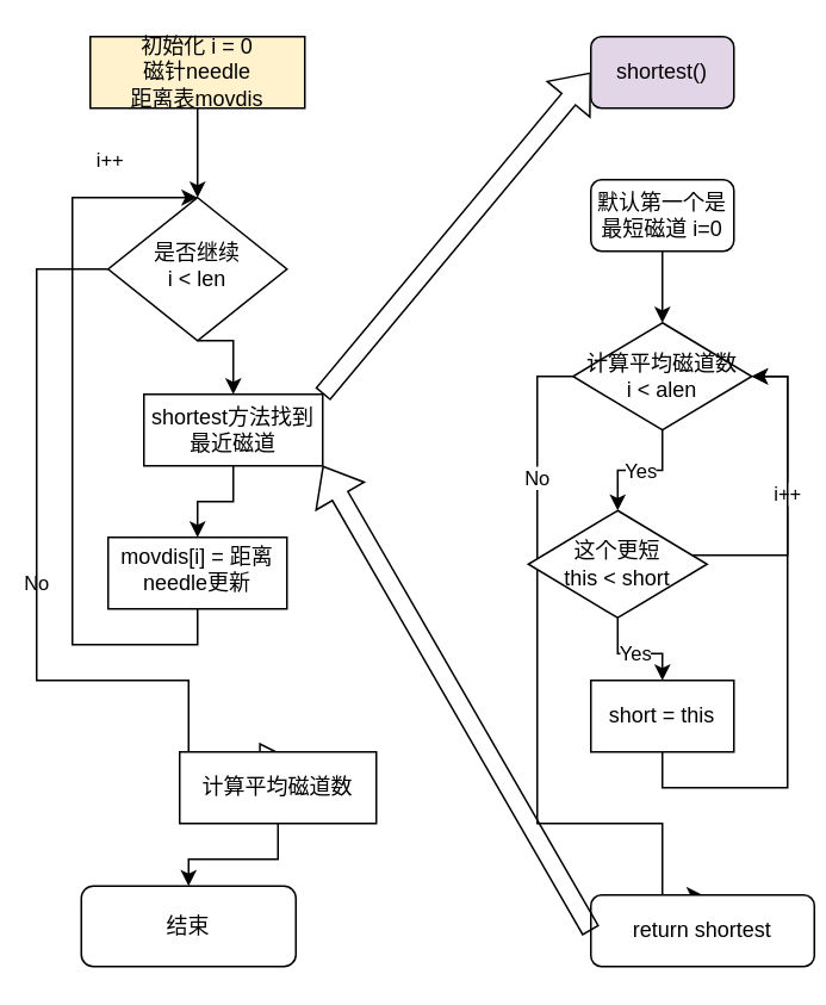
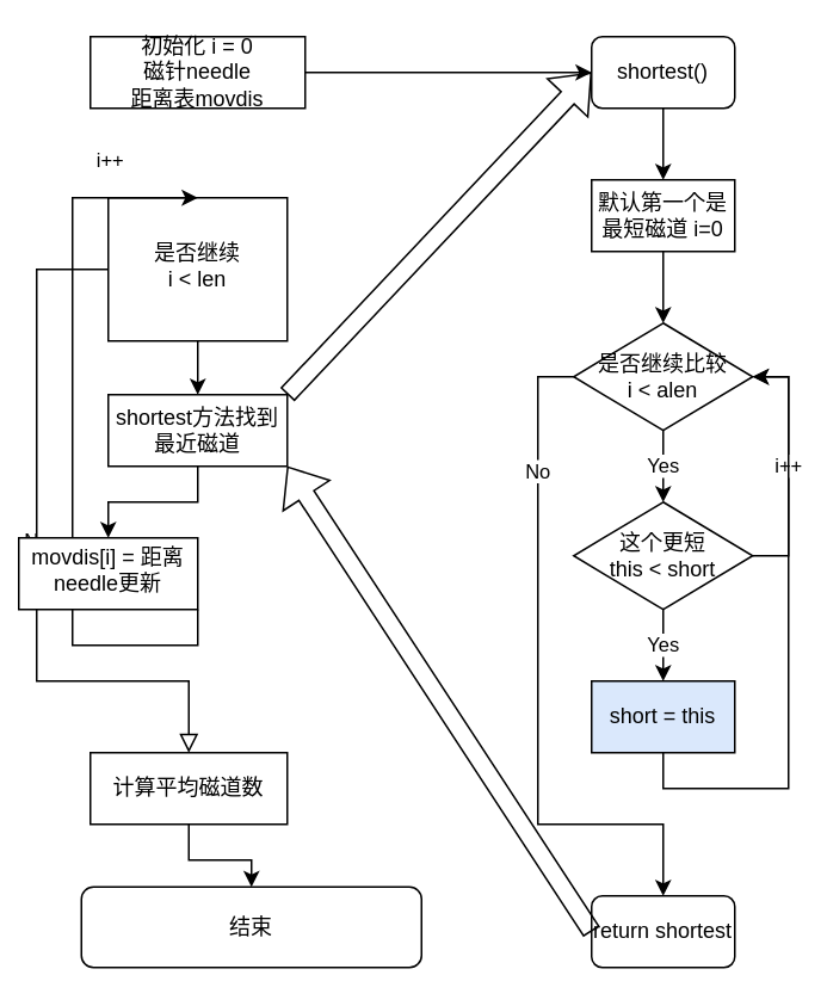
  <mxCell id="0" />
  <mxCell id="1" parent="0" />
  <mxCell id="2" value="No" style="edgeStyle=orthogonalEdgeStyle;rounded=0;html=1;jettySize=auto;orthogonalLoop=1;fontSize=11;endArrow=block;endFill=0;endSize=8;strokeWidth=1;shadow=0;labelBackgroundColor=none;entryX=0.5;entryY=0;entryDx=0;entryDy=0;" parent="1" source="4" target="11" edge="1"><mxGeometry x="-0.03" relative="1" as="geometry"><mxPoint as="offset" /><mxPoint x="100" y="440" as="targetPoint" /><Array as="points"><mxPoint x="20" y="150" /><mxPoint x="20" y="380" /><mxPoint x="105" y="380" /></Array></mxGeometry></mxCell>
  <mxCell id="3" style="edgeStyle=orthogonalEdgeStyle;rounded=0;orthogonalLoop=1;jettySize=auto;html=1;exitX=0.5;exitY=1;exitDx=0;exitDy=0;entryX=0.5;entryY=0;entryDx=0;entryDy=0;" edge="1" parent="1" source="4" target="15"><mxGeometry relative="1" as="geometry" /></mxCell>
- <mxCell id="4" value="是否继续&lt;br&gt;i &amp;lt; len" style="rhombus;whiteSpace=wrap;html=1;shadow=0;fontFamily=Helvetica;fontSize=12;align=center;strokeWidth=1;spacing=6;spacingTop=-4;" parent="1" vertex="1"><mxGeometry x="60" y="110" width="100" height="80" as="geometry" /></mxCell>
- <mxCell id="5" style="edgeStyle=orthogonalEdgeStyle;rounded=0;orthogonalLoop=1;jettySize=auto;html=1;entryX=0.5;entryY=0;entryDx=0;entryDy=0;" edge="1" parent="1" source="6" target="4"><mxGeometry relative="1" as="geometry" /></mxCell>
- <mxCell id="6" value="初始化 i = 0&lt;br&gt;磁针needle&lt;br&gt;距离表movdis" style="rounded=0;whiteSpace=wrap;html=1;fillColor=#fff2cc;" vertex="1" parent="1"><mxGeometry x="50" y="20" width="120" height="40" as="geometry" /></mxCell>
+ <mxCell id="4" value="是否继续&lt;br&gt;i &amp;lt; len" style="whiteSpace=wrap;html=1;shadow=0;fontFamily=Helvetica;fontSize=12;align=center;strokeWidth=1;spacing=6;spacingTop=-4;rounded=0;" parent="1" vertex="1"><mxGeometry x="60" y="110" width="100" height="80" as="geometry" /></mxCell>
+ <mxCell id="5" style="edgeStyle=orthogonalEdgeStyle;rounded=0;orthogonalLoop=1;jettySize=auto;html=1;" edge="1" parent="1" source="6" target="17"><mxGeometry relative="1" as="geometry" /></mxCell>
+ <mxCell id="6" value="初始化 i = 0&lt;br&gt;磁针needle&lt;br&gt;距离表movdis" style="rounded=0;whiteSpace=wrap;html=1;" vertex="1" parent="1"><mxGeometry x="50" y="20" width="120" height="40" as="geometry" /></mxCell>
  <mxCell id="7" style="edgeStyle=orthogonalEdgeStyle;rounded=0;orthogonalLoop=1;jettySize=auto;html=1;entryX=0.5;entryY=0;entryDx=0;entryDy=0;" edge="1" parent="1" source="9" target="4"><mxGeometry relative="1" as="geometry"><Array as="points"><mxPoint x="110" y="360" /><mxPoint x="40" y="360" /><mxPoint x="40" y="110" /></Array></mxGeometry></mxCell>
  <mxCell id="8" value="i++" style="edgeLabel;html=1;align=center;verticalAlign=middle;resizable=0;points=[];" vertex="1" connectable="0" parent="7"><mxGeometry x="-0.091" y="-3" relative="1" as="geometry"><mxPoint x="17" y="-176" as="offset" /></mxGeometry></mxCell>
- <mxCell id="9" value="&lt;span&gt;movdis[i] = 距离&lt;br&gt;needle更新&lt;br&gt;&lt;/span&gt;" style="whiteSpace=wrap;html=1;shadow=0;strokeWidth=1;spacing=6;spacingTop=-4;" vertex="1" parent="1"><mxGeometry x="60" y="300" width="100" height="40" as="geometry" /></mxCell>
+ <mxCell id="9" value="&lt;span&gt;movdis[i] = 距离&lt;br&gt;needle更新&lt;br&gt;&lt;/span&gt;" style="whiteSpace=wrap;html=1;shadow=0;strokeWidth=1;spacing=6;spacingTop=-4;" vertex="1" parent="1"><mxGeometry x="10" y="300" width="100" height="40" as="geometry" /></mxCell>
  <mxCell id="10" style="edgeStyle=orthogonalEdgeStyle;rounded=0;orthogonalLoop=1;jettySize=auto;html=1;exitX=0.5;exitY=1;exitDx=0;exitDy=0;entryX=0.5;entryY=0;entryDx=0;entryDy=0;" edge="1" parent="1" source="11" target="13"><mxGeometry relative="1" as="geometry" /></mxCell>
- <mxCell id="11" value="计算平均磁道数" style="rounded=0;whiteSpace=wrap;html=1;" vertex="1" parent="1"><mxGeometry x="100" y="420" width="110" height="40" as="geometry" /></mxCell>
+ <mxCell id="11" value="计算平均磁道数" style="rounded=0;whiteSpace=wrap;html=1;" vertex="1" parent="1"><mxGeometry x="50" y="420" width="110" height="40" as="geometry" /></mxCell>
  <mxCell id="12" style="edgeStyle=orthogonalEdgeStyle;rounded=0;orthogonalLoop=1;jettySize=auto;html=1;exitX=0.5;exitY=1;exitDx=0;exitDy=0;" edge="1" parent="1" source="11" target="11"><mxGeometry relative="1" as="geometry" /></mxCell>
- <mxCell id="13" value="结束" style="rounded=1;whiteSpace=wrap;html=1;" vertex="1" parent="1"><mxGeometry x="45" y="495" width="120" height="45" as="geometry" /></mxCell>
+ <mxCell id="13" value="结束" style="rounded=1;whiteSpace=wrap;html=1;" vertex="1" parent="1"><mxGeometry x="45" y="495" width="190" height="45" as="geometry" /></mxCell>
  <mxCell id="14" style="edgeStyle=orthogonalEdgeStyle;rounded=0;orthogonalLoop=1;jettySize=auto;html=1;exitX=0.5;exitY=1;exitDx=0;exitDy=0;" edge="1" parent="1" source="15" target="9"><mxGeometry relative="1" as="geometry" /></mxCell>
- <mxCell id="15" value="shortest方法找到最近磁道" style="rounded=0;whiteSpace=wrap;html=1;" vertex="1" parent="1"><mxGeometry x="80" y="220" width="100" height="40" as="geometry" /></mxCell>
- <mxCell id="17" value="shortest()" style="rounded=1;whiteSpace=wrap;html=1;fillColor=#e1d5e7;" vertex="1" parent="1"><mxGeometry x="330" y="20" width="80" height="40" as="geometry" /></mxCell>
+ <mxCell id="15" value="shortest方法找到最近磁道" style="rounded=0;whiteSpace=wrap;html=1;" vertex="1" parent="1"><mxGeometry x="60" y="220" width="100" height="40" as="geometry" /></mxCell>
+ <mxCell id="16" style="edgeStyle=orthogonalEdgeStyle;rounded=0;orthogonalLoop=1;jettySize=auto;html=1;exitX=0.5;exitY=1;exitDx=0;exitDy=0;entryX=0.5;entryY=0;entryDx=0;entryDy=0;" edge="1" parent="1" source="17" target="19"><mxGeometry relative="1" as="geometry" /></mxCell>
+ <mxCell id="17" value="shortest()" style="rounded=1;whiteSpace=wrap;html=1;" vertex="1" parent="1"><mxGeometry x="330" y="20" width="80" height="40" as="geometry" /></mxCell>
  <mxCell id="18" value="" style="edgeStyle=orthogonalEdgeStyle;rounded=0;orthogonalLoop=1;jettySize=auto;html=1;" edge="1" parent="1" source="19" target="22"><mxGeometry relative="1" as="geometry" /></mxCell>
- <mxCell id="19" value="默认第一个是最短磁道 i=0" style="whiteSpace=wrap;html=1;rounded=1;" vertex="1" parent="1"><mxGeometry x="330" y="100" width="80" height="40" as="geometry" /></mxCell>
+ <mxCell id="19" value="默认第一个是最短磁道 i=0" style="rounded=0;whiteSpace=wrap;html=1;" vertex="1" parent="1"><mxGeometry x="330" y="100" width="80" height="40" as="geometry" /></mxCell>
  <mxCell id="20" value="Yes" style="edgeStyle=orthogonalEdgeStyle;rounded=0;orthogonalLoop=1;jettySize=auto;html=1;" edge="1" parent="1" source="22" target="25"><mxGeometry relative="1" as="geometry" /></mxCell>
  <mxCell id="21" value="No" style="edgeStyle=orthogonalEdgeStyle;rounded=0;orthogonalLoop=1;jettySize=auto;html=1;exitX=0;exitY=0.5;exitDx=0;exitDy=0;entryX=0.5;entryY=0;entryDx=0;entryDy=0;" edge="1" parent="1" source="22" target="28"><mxGeometry x="-0.616" relative="1" as="geometry"><Array as="points"><mxPoint x="300" y="210" /><mxPoint x="300" y="460" /><mxPoint x="370" y="460" /></Array><mxPoint as="offset" /></mxGeometry></mxCell>
- <mxCell id="22" value="计算平均磁道数&lt;br&gt;i &amp;lt; alen" style="rhombus;whiteSpace=wrap;html=1;rounded=0;" vertex="1" parent="1"><mxGeometry x="320" y="180" width="100" height="60" as="geometry" /></mxCell>
+ <mxCell id="22" value="是否继续比较&lt;br&gt;i &amp;lt; alen" style="rhombus;whiteSpace=wrap;html=1;rounded=0;" vertex="1" parent="1"><mxGeometry x="320" y="180" width="100" height="60" as="geometry" /></mxCell>
  <mxCell id="23" value="Yes" style="edgeStyle=orthogonalEdgeStyle;rounded=0;orthogonalLoop=1;jettySize=auto;html=1;" edge="1" parent="1" source="25" target="27"><mxGeometry relative="1" as="geometry" /></mxCell>
  <mxCell id="24" value="i++" style="edgeStyle=orthogonalEdgeStyle;rounded=0;orthogonalLoop=1;jettySize=auto;html=1;entryX=1;entryY=0.5;entryDx=0;entryDy=0;" edge="1" parent="1" source="25" target="22"><mxGeometry relative="1" as="geometry"><Array as="points"><mxPoint x="440" y="310" /><mxPoint x="440" y="210" /></Array></mxGeometry></mxCell>
- <mxCell id="25" value="这个更短&lt;br&gt;this &amp;lt; short" style="rhombus;whiteSpace=wrap;html=1;rounded=0;" vertex="1" parent="1"><mxGeometry x="295" y="285" width="100" height="60" as="geometry" /></mxCell>
+ <mxCell id="25" value="这个更短&lt;br&gt;this &amp;lt; short" style="rhombus;whiteSpace=wrap;html=1;rounded=0;" vertex="1" parent="1"><mxGeometry x="320" y="280" width="100" height="60" as="geometry" /></mxCell>
  <mxCell id="26" style="edgeStyle=orthogonalEdgeStyle;rounded=0;orthogonalLoop=1;jettySize=auto;html=1;exitX=0.5;exitY=1;exitDx=0;exitDy=0;" edge="1" parent="1" source="27"><mxGeometry relative="1" as="geometry"><mxPoint x="420" y="210" as="targetPoint" /><Array as="points"><mxPoint x="370" y="440" /><mxPoint x="440" y="440" /><mxPoint x="440" y="210" /></Array></mxGeometry></mxCell>
- <mxCell id="27" value="short = this" style="whiteSpace=wrap;html=1;rounded=0;" vertex="1" parent="1"><mxGeometry x="330" y="380" width="80" height="40" as="geometry" /></mxCell>
- <mxCell id="28" value="return shortest" style="rounded=1;whiteSpace=wrap;html=1;" vertex="1" parent="1"><mxGeometry x="330" y="500" width="125" height="40" as="geometry" /></mxCell>
+ <mxCell id="27" value="short = this" style="whiteSpace=wrap;html=1;rounded=0;fillColor=#dae8fc;" vertex="1" parent="1"><mxGeometry x="330" y="380" width="80" height="40" as="geometry" /></mxCell>
+ <mxCell id="28" value="return shortest" style="rounded=1;whiteSpace=wrap;html=1;" vertex="1" parent="1"><mxGeometry x="330" y="500" width="80" height="40" as="geometry" /></mxCell>
  <mxCell id="29" value="" style="shape=flexArrow;endArrow=classic;html=1;rounded=0;exitX=1;exitY=0;exitDx=0;exitDy=0;entryX=0;entryY=0.5;entryDx=0;entryDy=0;" edge="1" parent="1" source="15" target="17"><mxGeometry width="50" height="50" relative="1" as="geometry"><mxPoint x="280" y="300" as="sourcePoint" /><mxPoint x="330" y="250" as="targetPoint" /></mxGeometry></mxCell>
  <mxCell id="30" value="" style="shape=flexArrow;endArrow=classic;html=1;rounded=0;exitX=0;exitY=0.5;exitDx=0;exitDy=0;entryX=1;entryY=1;entryDx=0;entryDy=0;" edge="1" parent="1" source="28" target="15"><mxGeometry width="50" height="50" relative="1" as="geometry"><mxPoint x="280" y="300" as="sourcePoint" /><mxPoint x="330" y="250" as="targetPoint" /></mxGeometry></mxCell>
